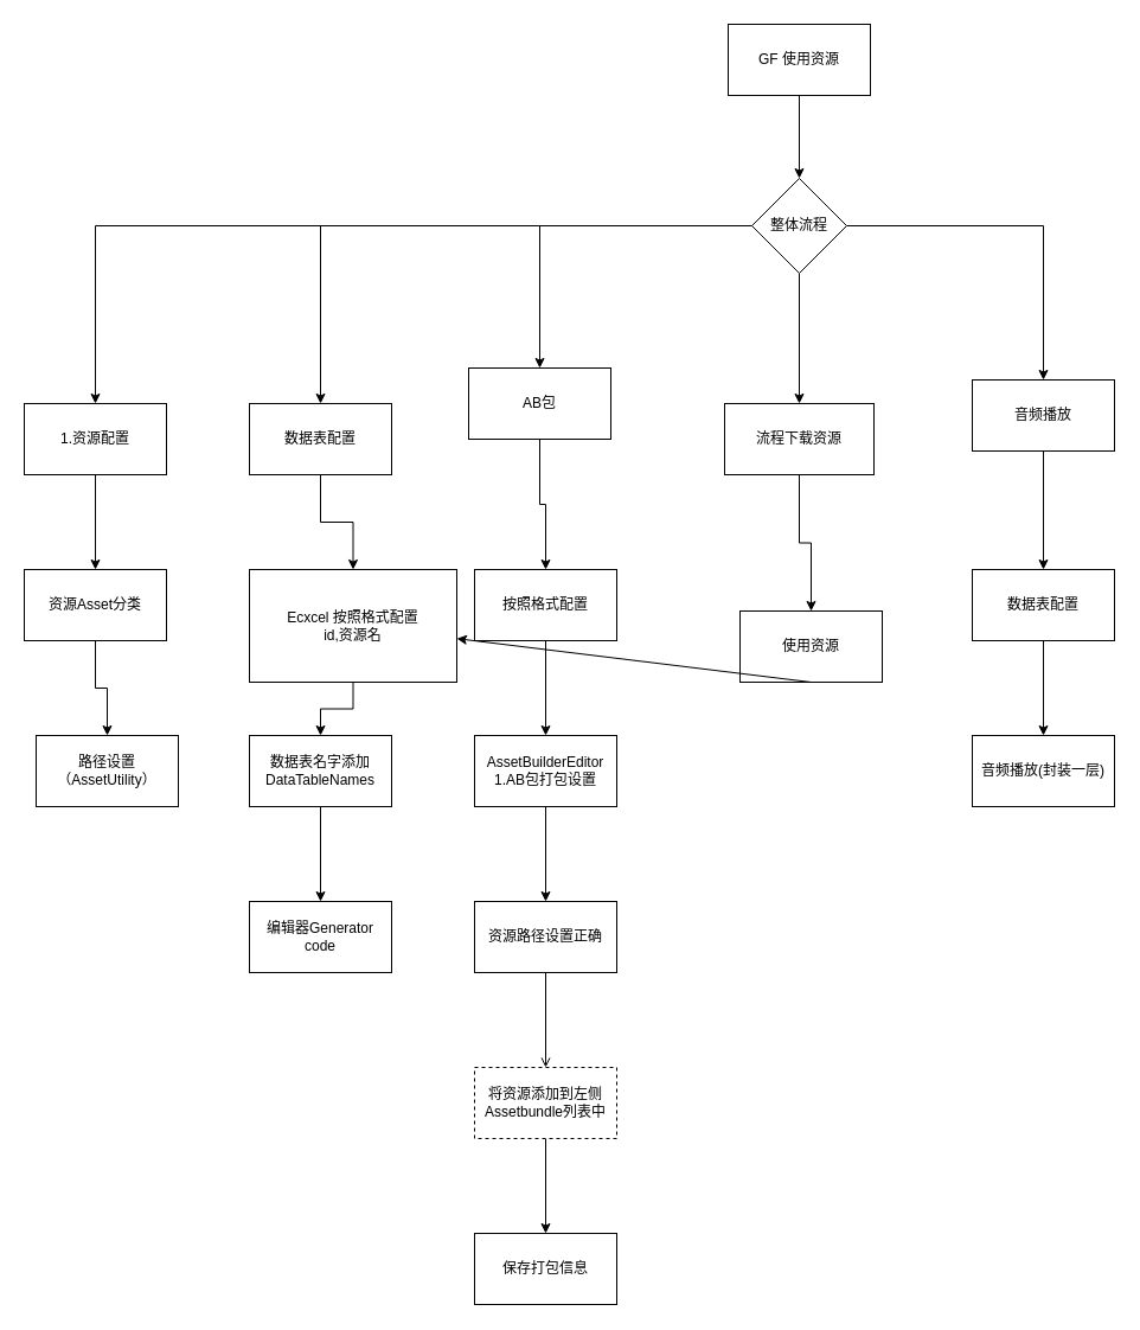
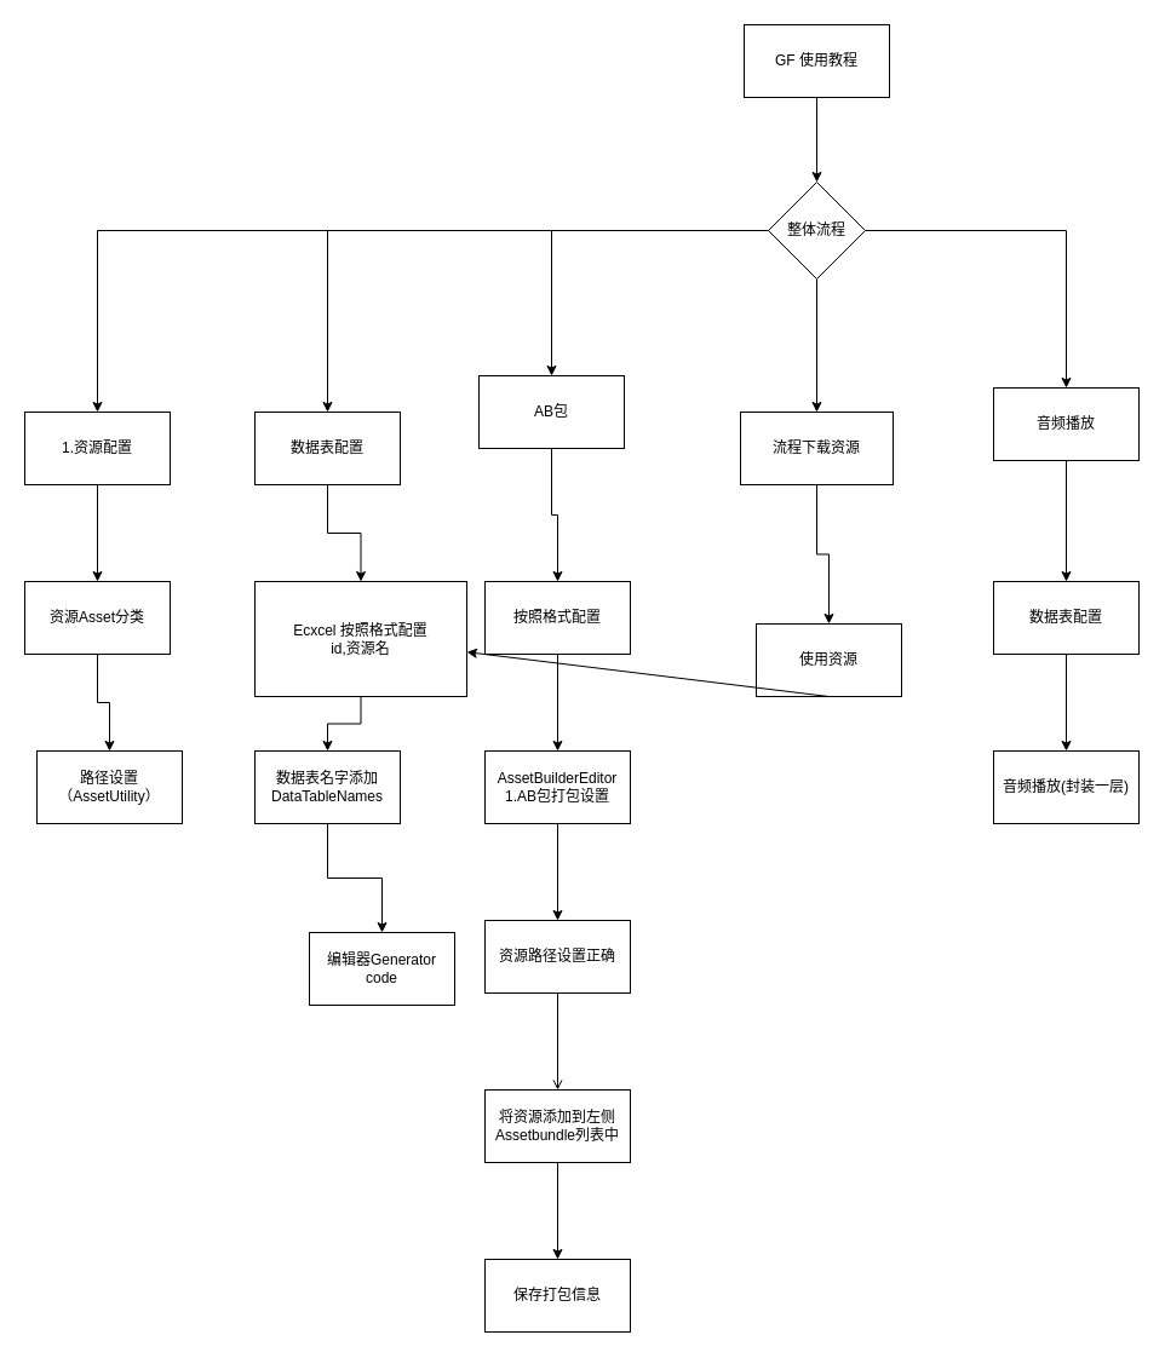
  <mxCell id="0" />
  <mxCell id="1" parent="0" />
  <mxCell id="2" value="" style="edgeStyle=orthogonalEdgeStyle;rounded=0;orthogonalLoop=1;jettySize=auto;html=1;fontColor=#2BFF00;" parent="1" source="3" target="9" edge="1"><mxGeometry relative="1" as="geometry" /></mxCell>
- <mxCell id="3" value="GF 使用资源" style="whiteSpace=wrap;html=1;" parent="1" vertex="1"><mxGeometry x="614" y="20" width="120" height="60" as="geometry" /></mxCell>
+ <mxCell id="3" value="GF 使用教程" style="whiteSpace=wrap;html=1;" parent="1" vertex="1"><mxGeometry x="614" y="20" width="120" height="60" as="geometry" /></mxCell>
  <mxCell id="4" value="" style="edgeStyle=orthogonalEdgeStyle;rounded=0;orthogonalLoop=1;jettySize=auto;html=1;fontColor=#2BFF00;" parent="1" source="9" target="11" edge="1"><mxGeometry relative="1" as="geometry" /></mxCell>
  <mxCell id="5" value="" style="edgeStyle=orthogonalEdgeStyle;rounded=0;orthogonalLoop=1;jettySize=auto;html=1;fontColor=#2BFF00;" parent="1" source="9" target="13" edge="1"><mxGeometry relative="1" as="geometry" /></mxCell>
  <mxCell id="6" value="" style="edgeStyle=orthogonalEdgeStyle;rounded=0;orthogonalLoop=1;jettySize=auto;html=1;fontColor=#2BFF00;" parent="1" source="9" target="15" edge="1"><mxGeometry relative="1" as="geometry" /></mxCell>
  <mxCell id="7" value="" style="edgeStyle=orthogonalEdgeStyle;rounded=0;orthogonalLoop=1;jettySize=auto;html=1;fontColor=#2BFF00;" parent="1" source="9" target="22" edge="1"><mxGeometry relative="1" as="geometry" /></mxCell>
  <mxCell id="8" value="" style="edgeStyle=orthogonalEdgeStyle;rounded=0;orthogonalLoop=1;jettySize=auto;html=1;fontColor=#2BFF00;" parent="1" source="9" target="24" edge="1"><mxGeometry relative="1" as="geometry" /></mxCell>
  <mxCell id="9" value="整体流程&lt;br&gt;" style="rhombus;whiteSpace=wrap;html=1;" parent="1" vertex="1"><mxGeometry x="634" y="150" width="80" height="80" as="geometry" /></mxCell>
  <mxCell id="10" value="" style="edgeStyle=orthogonalEdgeStyle;rounded=0;orthogonalLoop=1;jettySize=auto;html=1;fontColor=#2BFF00;" parent="1" source="11" target="17" edge="1"><mxGeometry relative="1" as="geometry" /></mxCell>
  <mxCell id="11" value="1.资源配置" style="whiteSpace=wrap;html=1;" parent="1" vertex="1"><mxGeometry x="20" y="340" width="120" height="60" as="geometry" /></mxCell>
  <mxCell id="12" value="" style="edgeStyle=orthogonalEdgeStyle;rounded=0;orthogonalLoop=1;jettySize=auto;html=1;fontColor=#2BFF00;" parent="1" source="13" target="20" edge="1"><mxGeometry relative="1" as="geometry" /></mxCell>
  <mxCell id="13" value="数据表配置" style="whiteSpace=wrap;html=1;" parent="1" vertex="1"><mxGeometry x="210" y="340" width="120" height="60" as="geometry" /></mxCell>
  <mxCell id="14" value="" style="edgeStyle=orthogonalEdgeStyle;rounded=0;orthogonalLoop=1;jettySize=auto;html=1;" parent="1" source="15" target="30" edge="1"><mxGeometry relative="1" as="geometry" /></mxCell>
  <mxCell id="15" value="AB包" style="whiteSpace=wrap;html=1;" parent="1" vertex="1"><mxGeometry x="395" y="310" width="120" height="60" as="geometry" /></mxCell>
  <mxCell id="16" value="" style="edgeStyle=orthogonalEdgeStyle;rounded=0;orthogonalLoop=1;jettySize=auto;html=1;fontColor=#2BFF00;" parent="1" source="17" target="18" edge="1"><mxGeometry relative="1" as="geometry" /></mxCell>
  <mxCell id="17" value="资源Asset分类" style="whiteSpace=wrap;html=1;" parent="1" vertex="1"><mxGeometry x="20" y="480" width="120" height="60" as="geometry" /></mxCell>
  <mxCell id="18" value="路径设置（AssetUtility）" style="whiteSpace=wrap;html=1;" parent="1" vertex="1"><mxGeometry x="30" y="620" width="120" height="60" as="geometry" /></mxCell>
  <mxCell id="19" value="" style="edgeStyle=orthogonalEdgeStyle;rounded=0;orthogonalLoop=1;jettySize=auto;html=1;fontColor=#2BFF00;" parent="1" source="20" target="28" edge="1"><mxGeometry relative="1" as="geometry" /></mxCell>
  <mxCell id="20" value="Ecxcel 按照格式配置&lt;br&gt;id,资源名" style="whiteSpace=wrap;html=1;" parent="1" vertex="1"><mxGeometry x="210" y="480" width="175" height="95" as="geometry" /></mxCell>
  <mxCell id="21" value="" style="edgeStyle=orthogonalEdgeStyle;rounded=0;orthogonalLoop=1;jettySize=auto;html=1;" edge="1" parent="1" source="22" target="40"><mxGeometry relative="1" as="geometry" /></mxCell>
  <mxCell id="22" value="音频播放" style="whiteSpace=wrap;html=1;" parent="1" vertex="1"><mxGeometry x="820" y="320" width="120" height="60" as="geometry" /></mxCell>
  <mxCell id="23" value="" style="edgeStyle=orthogonalEdgeStyle;rounded=0;orthogonalLoop=1;jettySize=auto;html=1;fontColor=#2BFF00;" parent="1" source="24" target="25" edge="1"><mxGeometry relative="1" as="geometry" /></mxCell>
  <mxCell id="24" value="流程下载资源&lt;br&gt;" style="whiteSpace=wrap;html=1;" parent="1" vertex="1"><mxGeometry x="611" y="340" width="126" height="60" as="geometry" /></mxCell>
  <mxCell id="25" value="使用资源&lt;br&gt;" style="whiteSpace=wrap;html=1;" parent="1" vertex="1"><mxGeometry x="624" y="515" width="120" height="60" as="geometry" /></mxCell>
  <mxCell id="26" value="" style="endArrow=classic;html=1;rounded=0;fontColor=#2BFF00;exitX=0.5;exitY=1;exitDx=0;exitDy=0;" parent="1" source="25" target="20" edge="1"><mxGeometry width="50" height="50" relative="1" as="geometry"><mxPoint x="670" y="550" as="sourcePoint" /><mxPoint x="660" y="510" as="targetPoint" /></mxGeometry></mxCell>
  <mxCell id="27" value="" style="edgeStyle=orthogonalEdgeStyle;rounded=0;orthogonalLoop=1;jettySize=auto;html=1;" parent="1" source="28" target="33" edge="1"><mxGeometry relative="1" as="geometry" /></mxCell>
  <mxCell id="28" value="数据表名字添加&lt;br&gt;DataTableNames" style="whiteSpace=wrap;html=1;" parent="1" vertex="1"><mxGeometry x="210" y="620" width="120" height="60" as="geometry" /></mxCell>
  <mxCell id="29" value="" style="edgeStyle=orthogonalEdgeStyle;rounded=0;orthogonalLoop=1;jettySize=auto;html=1;" parent="1" source="30" target="32" edge="1"><mxGeometry relative="1" as="geometry" /></mxCell>
  <mxCell id="30" value="按照格式配置" style="whiteSpace=wrap;html=1;" parent="1" vertex="1"><mxGeometry x="400" y="480" width="120" height="60" as="geometry" /></mxCell>
  <mxCell id="31" value="" style="edgeStyle=orthogonalEdgeStyle;rounded=0;orthogonalLoop=1;jettySize=auto;html=1;" parent="1" source="32" target="35" edge="1"><mxGeometry relative="1" as="geometry" /></mxCell>
  <mxCell id="32" value="AssetBuilderEditor&lt;br&gt;1.AB包打包设置" style="whiteSpace=wrap;html=1;" parent="1" vertex="1"><mxGeometry x="400" y="620" width="120" height="60" as="geometry" /></mxCell>
- <mxCell id="33" value="编辑器Generator code" style="whiteSpace=wrap;html=1;" parent="1" vertex="1"><mxGeometry x="210" y="760" width="120" height="60" as="geometry" /></mxCell>
+ <mxCell id="33" value="编辑器Generator code" style="whiteSpace=wrap;html=1;" parent="1" vertex="1"><mxGeometry x="255" y="770" width="120" height="60" as="geometry" /></mxCell>
  <mxCell id="34" value="" style="edgeStyle=orthogonalEdgeStyle;rounded=0;orthogonalLoop=1;jettySize=auto;html=1;endArrow=open;" parent="1" source="35" target="37" edge="1"><mxGeometry relative="1" as="geometry" /></mxCell>
  <mxCell id="35" value="资源路径设置正确" style="whiteSpace=wrap;html=1;" parent="1" vertex="1"><mxGeometry x="400" y="760" width="120" height="60" as="geometry" /></mxCell>
  <mxCell id="36" value="" style="edgeStyle=orthogonalEdgeStyle;rounded=0;orthogonalLoop=1;jettySize=auto;html=1;" parent="1" source="37" target="38" edge="1"><mxGeometry relative="1" as="geometry" /></mxCell>
- <mxCell id="37" value="将资源添加到左侧Assetbundle列表中" style="whiteSpace=wrap;html=1;dashed=1;" parent="1" vertex="1"><mxGeometry x="400" y="900" width="120" height="60" as="geometry" /></mxCell>
+ <mxCell id="37" value="将资源添加到左侧Assetbundle列表中" style="whiteSpace=wrap;html=1;" parent="1" vertex="1"><mxGeometry x="400" y="900" width="120" height="60" as="geometry" /></mxCell>
  <mxCell id="38" value="保存打包信息" style="whiteSpace=wrap;html=1;" parent="1" vertex="1"><mxGeometry x="400" y="1040" width="120" height="60" as="geometry" /></mxCell>
  <mxCell id="39" value="" style="edgeStyle=orthogonalEdgeStyle;rounded=0;orthogonalLoop=1;jettySize=auto;html=1;" edge="1" parent="1" source="40" target="41"><mxGeometry relative="1" as="geometry" /></mxCell>
  <mxCell id="40" value="数据表配置" style="whiteSpace=wrap;html=1;" vertex="1" parent="1"><mxGeometry x="820" y="480" width="120" height="60" as="geometry" /></mxCell>
  <mxCell id="41" value="音频播放(封装一层)" style="whiteSpace=wrap;html=1;" vertex="1" parent="1"><mxGeometry x="820" y="620" width="120" height="60" as="geometry" /></mxCell>
